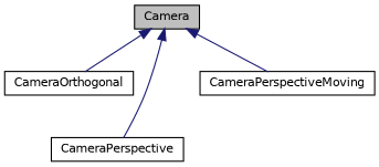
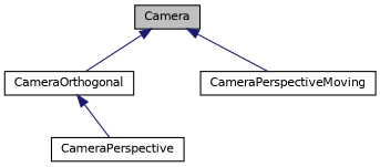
  digraph {
    node [color=black fillcolor=white fontname=Helvetica fontsize=10 shape=record style=filled]
    edge [color=midnightblue dir=back fontname=Helvetica fontsize=10 labelfontname=Helvetica labelfontsize=10 style=solid]
    n1 [fillcolor=grey75 fontcolor=black height=0.2 label=Camera width=0.4]
    n2 [height=0.2 label=CameraOrthogonal width=0.4]
    n3 [height=0.2 label=CameraPerspective width=0.4]
    n4 [height=0.2 label=CameraPerspectiveMoving width=0.4]
    n1 -> n2
-   n1 -> n3
+   n2 -> n3
    n1 -> n4
  }
